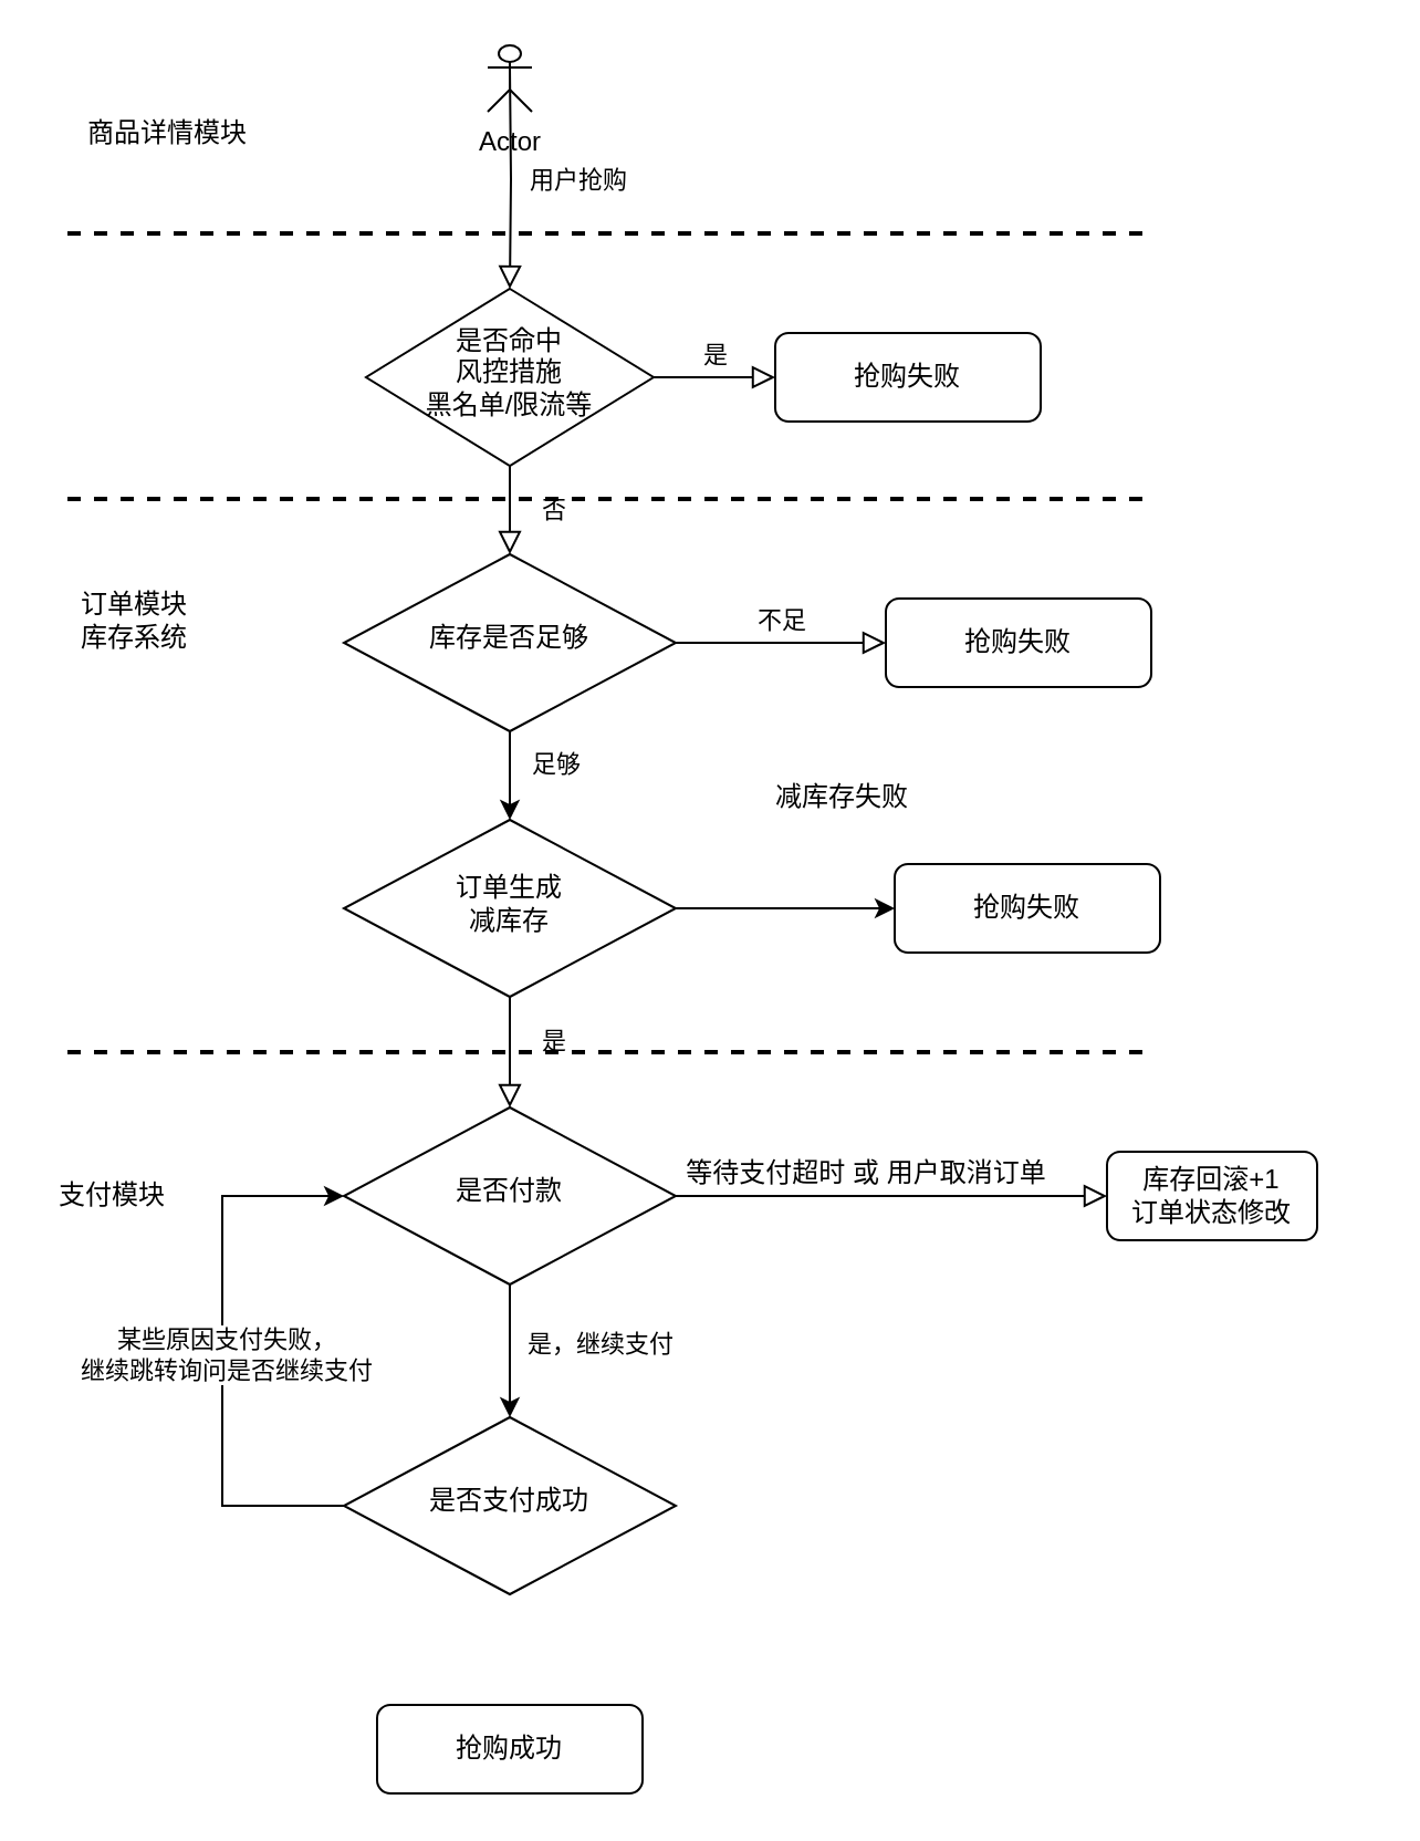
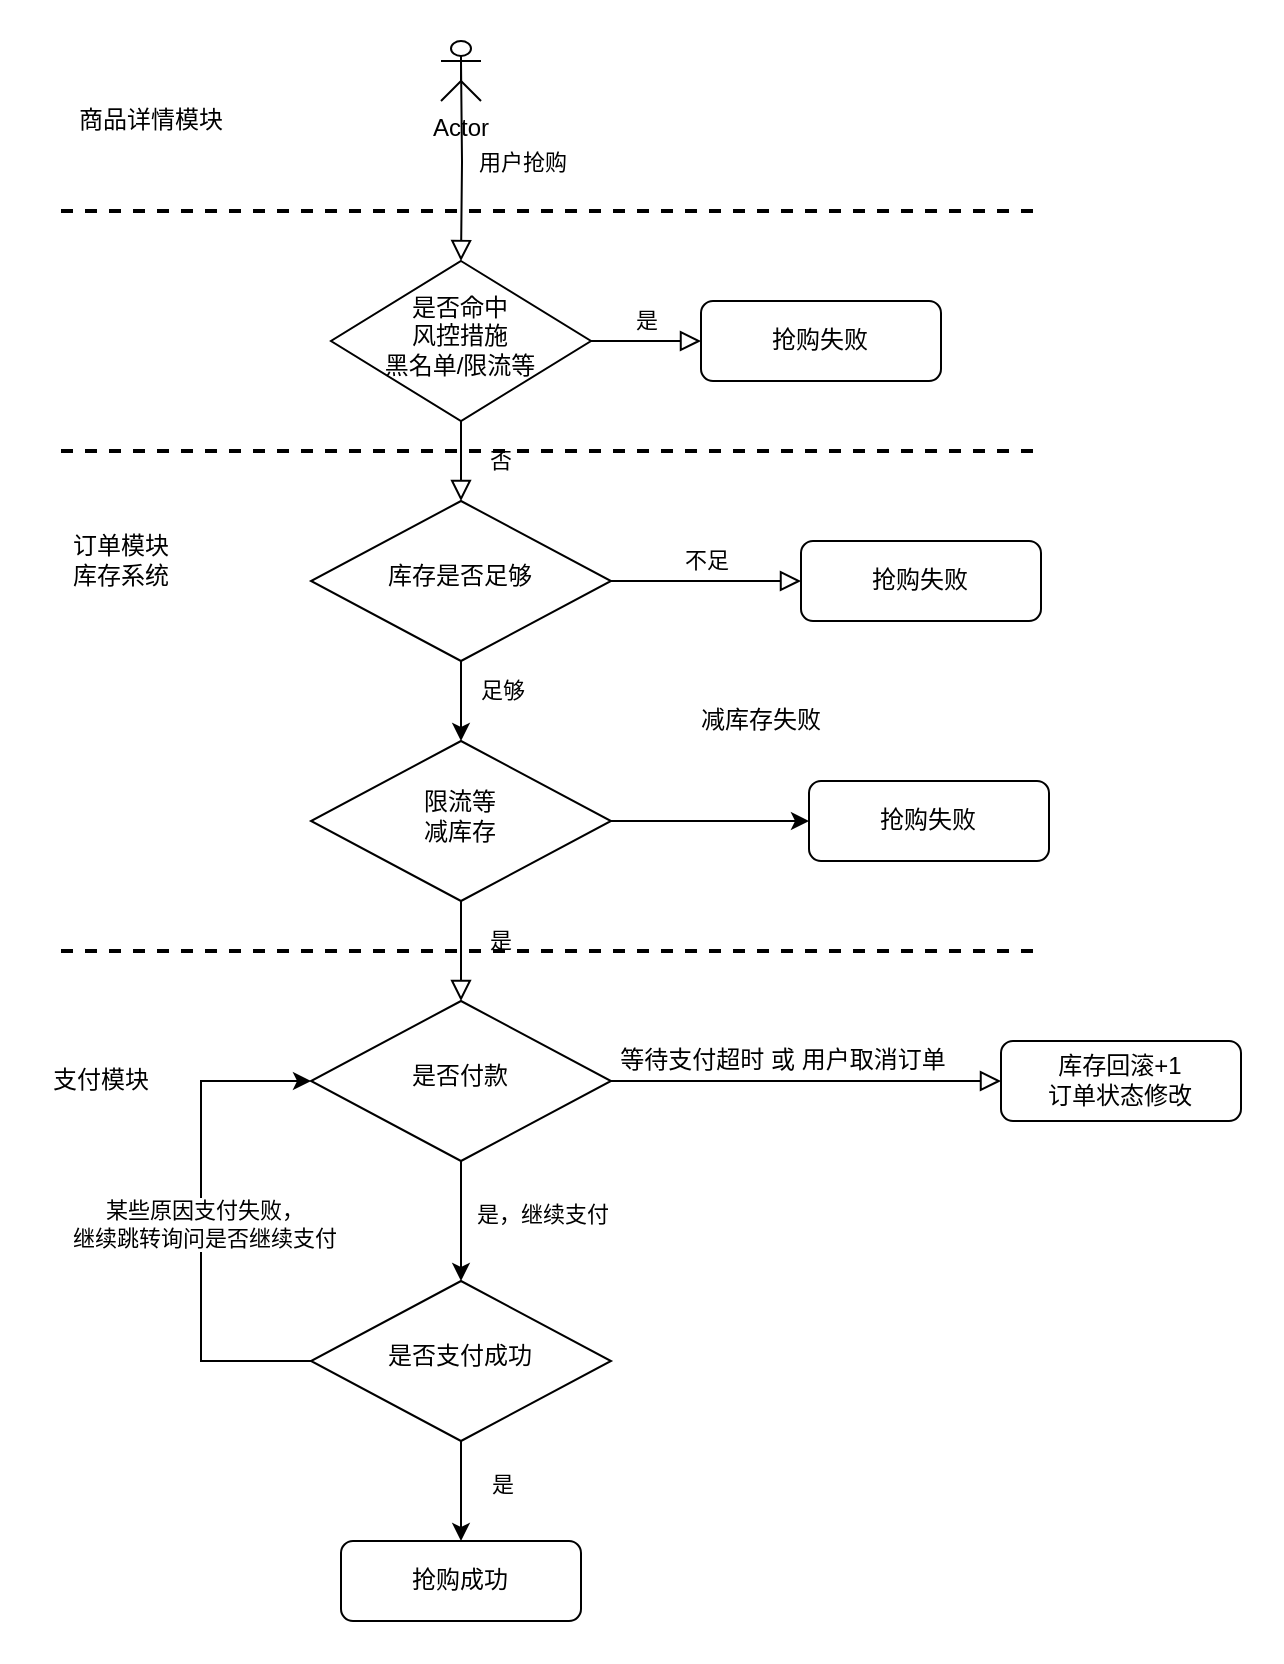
  <mxCell id="0" />
  <mxCell id="1" parent="0" />
  <mxCell id="2" value="" style="rounded=0;html=1;jettySize=auto;orthogonalLoop=1;fontSize=11;endArrow=block;endFill=0;endSize=8;strokeWidth=1;shadow=0;labelBackgroundColor=none;edgeStyle=orthogonalEdgeStyle;" parent="1" target="6" edge="1"><mxGeometry relative="1" as="geometry"><mxPoint x="230" y="30" as="sourcePoint" /></mxGeometry></mxCell>
  <mxCell id="3" value="用户抢购" style="edgeLabel;html=1;align=center;verticalAlign=middle;resizable=0;points=[];" vertex="1" connectable="0" parent="2"><mxGeometry x="0.02" y="4" relative="1" as="geometry"><mxPoint x="26" as="offset" /></mxGeometry></mxCell>
  <mxCell id="4" value="否" style="rounded=0;html=1;jettySize=auto;orthogonalLoop=1;fontSize=11;endArrow=block;endFill=0;endSize=8;strokeWidth=1;shadow=0;labelBackgroundColor=none;edgeStyle=orthogonalEdgeStyle;" parent="1" source="6" target="12" edge="1"><mxGeometry y="20" relative="1" as="geometry"><mxPoint as="offset" /></mxGeometry></mxCell>
  <mxCell id="5" value="是" style="edgeStyle=orthogonalEdgeStyle;rounded=0;html=1;jettySize=auto;orthogonalLoop=1;fontSize=11;endArrow=block;endFill=0;endSize=8;strokeWidth=1;shadow=0;labelBackgroundColor=none;" parent="1" source="6" target="7" edge="1"><mxGeometry y="10" relative="1" as="geometry"><mxPoint as="offset" /></mxGeometry></mxCell>
  <mxCell id="6" value="是否命中&lt;br&gt;风控措施&lt;br&gt;黑名单/限流等" style="rhombus;whiteSpace=wrap;html=1;shadow=0;fontFamily=Helvetica;fontSize=12;align=center;strokeWidth=1;spacing=6;spacingTop=-4;" parent="1" vertex="1"><mxGeometry x="165" y="130" width="130" height="80" as="geometry" /></mxCell>
  <mxCell id="7" value="抢购失败" style="rounded=1;whiteSpace=wrap;html=1;fontSize=12;glass=0;strokeWidth=1;shadow=0;" parent="1" vertex="1"><mxGeometry x="350" y="150" width="120" height="40" as="geometry" /></mxCell>
  <mxCell id="8" value="是" style="rounded=0;html=1;jettySize=auto;orthogonalLoop=1;fontSize=11;endArrow=block;endFill=0;endSize=8;strokeWidth=1;shadow=0;labelBackgroundColor=none;edgeStyle=orthogonalEdgeStyle;entryX=0.5;entryY=0;entryDx=0;entryDy=0;startArrow=none;" parent="1" source="33" target="19" edge="1"><mxGeometry x="-0.2" y="20" relative="1" as="geometry"><mxPoint as="offset" /><mxPoint x="250" y="360" as="sourcePoint" /><mxPoint x="230" y="390" as="targetPoint" /></mxGeometry></mxCell>
  <mxCell id="9" value="不足" style="edgeStyle=orthogonalEdgeStyle;rounded=0;html=1;jettySize=auto;orthogonalLoop=1;fontSize=11;endArrow=block;endFill=0;endSize=8;strokeWidth=1;shadow=0;labelBackgroundColor=none;" parent="1" source="12" target="13" edge="1"><mxGeometry y="10" relative="1" as="geometry"><mxPoint as="offset" /></mxGeometry></mxCell>
  <mxCell id="10" value="" style="edgeStyle=orthogonalEdgeStyle;rounded=0;orthogonalLoop=1;jettySize=auto;html=1;" edge="1" parent="1" source="12" target="33"><mxGeometry relative="1" as="geometry" /></mxCell>
  <mxCell id="11" value="足够" style="edgeLabel;html=1;align=center;verticalAlign=middle;resizable=0;points=[];" vertex="1" connectable="0" parent="10"><mxGeometry x="-0.279" relative="1" as="geometry"><mxPoint x="20" as="offset" /></mxGeometry></mxCell>
  <mxCell id="12" value="库存是否足够" style="rhombus;whiteSpace=wrap;html=1;shadow=0;fontFamily=Helvetica;fontSize=12;align=center;strokeWidth=1;spacing=6;spacingTop=-4;" parent="1" vertex="1"><mxGeometry x="155" y="250" width="150" height="80" as="geometry" /></mxCell>
  <mxCell id="13" value="抢购失败" style="rounded=1;whiteSpace=wrap;html=1;fontSize=12;glass=0;strokeWidth=1;shadow=0;" parent="1" vertex="1"><mxGeometry x="400" y="270" width="120" height="40" as="geometry" /></mxCell>
  <mxCell id="14" value="Actor" style="shape=umlActor;verticalLabelPosition=bottom;verticalAlign=top;html=1;outlineConnect=0;" vertex="1" parent="1"><mxGeometry x="220" y="20" width="20" height="30" as="geometry" /></mxCell>
  <mxCell id="15" value="&lt;span style=&quot;font-size: 12px&quot;&gt;等待支付超时 或 用户取消订单&lt;/span&gt;" style="edgeStyle=orthogonalEdgeStyle;rounded=0;html=1;jettySize=auto;orthogonalLoop=1;fontSize=11;endArrow=block;endFill=0;endSize=8;strokeWidth=1;shadow=0;labelBackgroundColor=none;exitX=1;exitY=0.5;exitDx=0;exitDy=0;" edge="1" parent="1" target="16" source="19"><mxGeometry x="-0.115" y="10" relative="1" as="geometry"><mxPoint as="offset" /><mxPoint x="499" y="540" as="sourcePoint" /></mxGeometry></mxCell>
- <mxCell id="16" value="库存回滚+1&lt;br&gt;订单状态修改" style="rounded=1;whiteSpace=wrap;html=1;fontSize=12;glass=0;strokeWidth=1;shadow=0;" vertex="1" parent="1"><mxGeometry x="500" y="520" width="95" height="40" as="geometry" /></mxCell>
+ <mxCell id="16" value="库存回滚+1&lt;br&gt;订单状态修改" style="rounded=1;whiteSpace=wrap;html=1;fontSize=12;glass=0;strokeWidth=1;shadow=0;" vertex="1" parent="1"><mxGeometry x="500" y="520" width="120" height="40" as="geometry" /></mxCell>
  <mxCell id="17" value="" style="edgeStyle=orthogonalEdgeStyle;rounded=0;orthogonalLoop=1;jettySize=auto;html=1;" edge="1" parent="1" source="19" target="24"><mxGeometry relative="1" as="geometry"><mxPoint x="230" y="645" as="targetPoint" /></mxGeometry></mxCell>
  <mxCell id="18" value="是，继续支付" style="edgeLabel;html=1;align=center;verticalAlign=middle;resizable=0;points=[];" vertex="1" connectable="0" parent="17"><mxGeometry x="-0.139" y="-2" relative="1" as="geometry"><mxPoint x="42" as="offset" /></mxGeometry></mxCell>
  <mxCell id="19" value="是否付款" style="rhombus;whiteSpace=wrap;html=1;shadow=0;fontFamily=Helvetica;fontSize=12;align=center;strokeWidth=1;spacing=6;spacingTop=-4;" vertex="1" parent="1"><mxGeometry x="155" y="500" width="150" height="80" as="geometry" /></mxCell>
+ <mxCell id="20" value="" style="edgeStyle=orthogonalEdgeStyle;rounded=0;orthogonalLoop=1;jettySize=auto;html=1;" edge="1" parent="1" source="24" target="25"><mxGeometry relative="1" as="geometry" /></mxCell>
+ <mxCell id="21" value="是" style="edgeLabel;html=1;align=center;verticalAlign=middle;resizable=0;points=[];" vertex="1" connectable="0" parent="20"><mxGeometry x="-0.16" y="1" relative="1" as="geometry"><mxPoint x="19" as="offset" /></mxGeometry></mxCell>
  <mxCell id="22" value="" style="edgeStyle=orthogonalEdgeStyle;rounded=0;orthogonalLoop=1;jettySize=auto;html=1;entryX=0;entryY=0.5;entryDx=0;entryDy=0;" edge="1" parent="1" source="24" target="19"><mxGeometry relative="1" as="geometry"><Array as="points"><mxPoint x="100" y="680" /><mxPoint x="100" y="540" /></Array></mxGeometry></mxCell>
  <mxCell id="23" value="某些原因支付失败，&lt;br&gt;继续跳转询问是否继续支付" style="edgeLabel;html=1;align=center;verticalAlign=middle;resizable=0;points=[];" vertex="1" connectable="0" parent="22"><mxGeometry x="-0.008" y="-1" relative="1" as="geometry"><mxPoint as="offset" /></mxGeometry></mxCell>
  <mxCell id="24" value="是否支付成功" style="rhombus;whiteSpace=wrap;html=1;shadow=0;fontFamily=Helvetica;fontSize=12;align=center;strokeWidth=1;spacing=6;spacingTop=-4;" vertex="1" parent="1"><mxGeometry x="155" y="640" width="150" height="80" as="geometry" /></mxCell>
  <mxCell id="25" value="抢购成功" style="rounded=1;whiteSpace=wrap;html=1;fontSize=12;glass=0;strokeWidth=1;shadow=0;" vertex="1" parent="1"><mxGeometry x="170" y="770" width="120" height="40" as="geometry" /></mxCell>
  <mxCell id="26" value="" style="line;strokeWidth=2;html=1;dashed=1;" vertex="1" parent="1"><mxGeometry x="30" y="100" width="490" height="10" as="geometry" /></mxCell>
  <mxCell id="27" value="商品详情模块" style="text;html=1;align=center;verticalAlign=middle;resizable=0;points=[];autosize=1;strokeColor=none;" vertex="1" parent="1"><mxGeometry x="30" y="50" width="90" height="20" as="geometry" /></mxCell>
  <mxCell id="28" value="" style="line;strokeWidth=2;html=1;dashed=1;" vertex="1" parent="1"><mxGeometry x="30" y="220" width="490" height="10" as="geometry" /></mxCell>
  <mxCell id="29" value="" style="line;strokeWidth=2;html=1;dashed=1;" vertex="1" parent="1"><mxGeometry x="30" y="470" width="490" height="10" as="geometry" /></mxCell>
  <mxCell id="30" value="订单模块&lt;br&gt;库存系统" style="text;html=1;align=center;verticalAlign=middle;resizable=0;points=[];autosize=1;strokeColor=none;" vertex="1" parent="1"><mxGeometry x="30" y="265" width="60" height="30" as="geometry" /></mxCell>
  <mxCell id="31" value="支付模块" style="text;html=1;align=center;verticalAlign=middle;resizable=0;points=[];autosize=1;strokeColor=none;" vertex="1" parent="1"><mxGeometry x="20" y="530" width="60" height="20" as="geometry" /></mxCell>
  <mxCell id="32" value="" style="edgeStyle=orthogonalEdgeStyle;rounded=0;orthogonalLoop=1;jettySize=auto;html=1;" edge="1" parent="1" source="33" target="34"><mxGeometry relative="1" as="geometry" /></mxCell>
- <mxCell id="33" value="订单生成&lt;br&gt;减库存" style="rhombus;whiteSpace=wrap;html=1;shadow=0;fontFamily=Helvetica;fontSize=12;align=center;strokeWidth=1;spacing=6;spacingTop=-4;" vertex="1" parent="1"><mxGeometry x="155" y="370" width="150" height="80" as="geometry" /></mxCell>
+ <mxCell id="33" value="限流等&lt;br&gt;减库存" style="rhombus;whiteSpace=wrap;html=1;shadow=0;fontFamily=Helvetica;fontSize=12;align=center;strokeWidth=1;spacing=6;spacingTop=-4;" vertex="1" parent="1"><mxGeometry x="155" y="370" width="150" height="80" as="geometry" /></mxCell>
  <mxCell id="34" value="抢购失败" style="rounded=1;whiteSpace=wrap;html=1;fontSize=12;glass=0;strokeWidth=1;shadow=0;" vertex="1" parent="1"><mxGeometry x="404" y="390" width="120" height="40" as="geometry" /></mxCell>
  <mxCell id="35" value="减库存失败" style="text;html=1;align=center;verticalAlign=middle;resizable=0;points=[];autosize=1;strokeColor=none;" vertex="1" parent="1"><mxGeometry x="340" y="350" width="80" height="20" as="geometry" /></mxCell>
